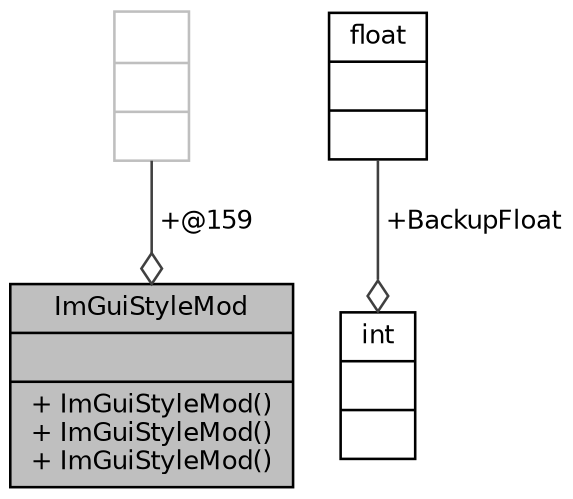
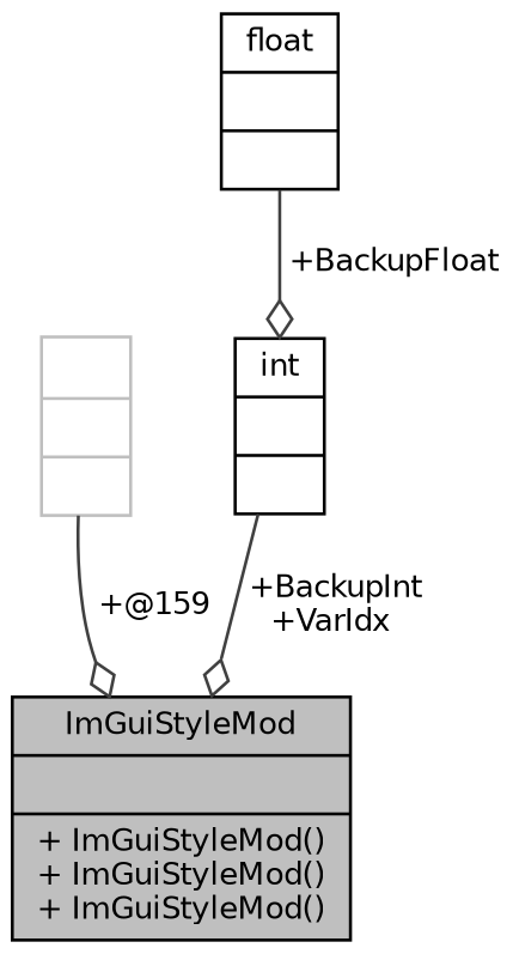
  digraph {
    node [color=black fontname=Helvetica fontsize=10 shape=record]
    edge [arrowhead=odiamond color=grey25 fontname=Helvetica fontsize=10 labelfontname=Helvetica labelfontsize=10 style=solid]
    n1 [fillcolor=grey75 fontcolor=black height=0.2 label="{ImGuiStyleMod\n||+ ImGuiStyleMod()\l+ ImGuiStyleMod()\l+ ImGuiStyleMod()\l}" style=filled width=0.4]
    n2 [color=grey75 height=0.2 label="{\n||}" width=0.4]
    n3 [height=0.2 label="{float\n||}" width=0.4]
    n4 [height=0.2 label="{int\n||}" width=0.4]
    n2 -> n1 [label=" +@159"]
    n3 -> n4 [label=" +BackupFloat"]
+   n4 -> n1 [label=" +BackupInt\n+VarIdx"]
  }
